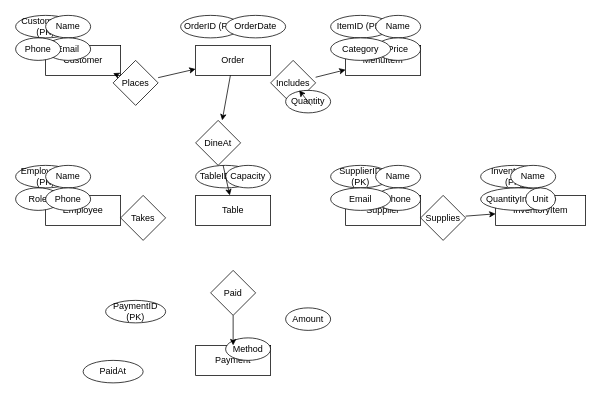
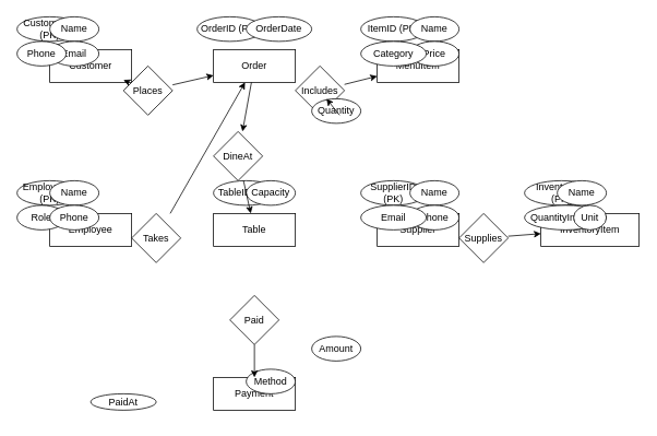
  <mxCell id="0" />
  <mxCell id="1" parent="0" />
  <mxCell id="2" value="Customer" style="shape=rectangle;whiteSpace=wrap;html=1;" vertex="1" parent="1"><mxGeometry x="60" y="60" width="100" height="40" as="geometry" /></mxCell>
  <mxCell id="3" value="Order" style="shape=rectangle;whiteSpace=wrap;html=1;" vertex="1" parent="1"><mxGeometry x="260" y="60" width="100" height="40" as="geometry" /></mxCell>
  <mxCell id="4" value="MenuItem" style="shape=rectangle;whiteSpace=wrap;html=1;" vertex="1" parent="1"><mxGeometry x="460" y="60" width="100" height="40" as="geometry" /></mxCell>
  <mxCell id="5" value="Employee" style="shape=rectangle;whiteSpace=wrap;html=1;" vertex="1" parent="1"><mxGeometry x="60" y="260" width="100" height="40" as="geometry" /></mxCell>
  <mxCell id="6" value="Table" style="shape=rectangle;whiteSpace=wrap;html=1;" vertex="1" parent="1"><mxGeometry x="260" y="260" width="100" height="40" as="geometry" /></mxCell>
  <mxCell id="7" value="Payment" style="shape=rectangle;whiteSpace=wrap;html=1;" vertex="1" parent="1"><mxGeometry x="260" y="460" width="100" height="40" as="geometry" /></mxCell>
  <mxCell id="8" value="Supplier" style="shape=rectangle;whiteSpace=wrap;html=1;" vertex="1" parent="1"><mxGeometry x="460" y="260" width="100" height="40" as="geometry" /></mxCell>
  <mxCell id="9" value="InventoryItem" style="shape=rectangle;whiteSpace=wrap;html=1;" vertex="1" parent="1"><mxGeometry x="660" y="260" width="120" height="40" as="geometry" /></mxCell>
  <mxCell id="10" value="CustomerID (PK)" style="shape=ellipse;whiteSpace=wrap;html=1;" vertex="1" parent="1"><mxGeometry x="20" y="20" width="80" height="30" as="geometry" /></mxCell>
  <mxCell id="11" value="Name" style="shape=ellipse;whiteSpace=wrap;html=1;" vertex="1" parent="1"><mxGeometry x="60" y="20" width="60" height="30" as="geometry" /></mxCell>
  <mxCell id="12" value="Email" style="shape=ellipse;whiteSpace=wrap;html=1;" vertex="1" parent="1"><mxGeometry x="60" y="50" width="60" height="30" as="geometry" /></mxCell>
  <mxCell id="13" value="Phone" style="shape=ellipse;whiteSpace=wrap;html=1;" vertex="1" parent="1"><mxGeometry x="20" y="50" width="60" height="30" as="geometry" /></mxCell>
  <mxCell id="14" value="OrderID (PK)" style="shape=ellipse;whiteSpace=wrap;html=1;" vertex="1" parent="1"><mxGeometry x="240" y="20" width="80" height="30" as="geometry" /></mxCell>
  <mxCell id="15" value="OrderDate" style="shape=ellipse;whiteSpace=wrap;html=1;" vertex="1" parent="1"><mxGeometry x="300" y="20" width="80" height="30" as="geometry" /></mxCell>
  <mxCell id="16" value="ItemID (PK)" style="shape=ellipse;whiteSpace=wrap;html=1;" vertex="1" parent="1"><mxGeometry x="440" y="20" width="80" height="30" as="geometry" /></mxCell>
  <mxCell id="17" value="Name" style="shape=ellipse;whiteSpace=wrap;html=1;" vertex="1" parent="1"><mxGeometry x="500" y="20" width="60" height="30" as="geometry" /></mxCell>
  <mxCell id="18" value="Price" style="shape=ellipse;whiteSpace=wrap;html=1;" vertex="1" parent="1"><mxGeometry x="500" y="50" width="60" height="30" as="geometry" /></mxCell>
  <mxCell id="19" value="Category" style="shape=ellipse;whiteSpace=wrap;html=1;" vertex="1" parent="1"><mxGeometry x="440" y="50" width="80" height="30" as="geometry" /></mxCell>
  <mxCell id="20" value="EmployeeID (PK)" style="shape=ellipse;whiteSpace=wrap;html=1;" vertex="1" parent="1"><mxGeometry x="20" y="220" width="80" height="30" as="geometry" /></mxCell>
  <mxCell id="21" value="Name" style="shape=ellipse;whiteSpace=wrap;html=1;" vertex="1" parent="1"><mxGeometry x="60" y="220" width="60" height="30" as="geometry" /></mxCell>
  <mxCell id="22" value="Role" style="shape=ellipse;whiteSpace=wrap;html=1;" vertex="1" parent="1"><mxGeometry x="20" y="250" width="60" height="30" as="geometry" /></mxCell>
  <mxCell id="23" value="Phone" style="shape=ellipse;whiteSpace=wrap;html=1;" vertex="1" parent="1"><mxGeometry x="60" y="250" width="60" height="30" as="geometry" /></mxCell>
  <mxCell id="24" value="TableID (PK)" style="shape=ellipse;whiteSpace=wrap;html=1;" vertex="1" parent="1"><mxGeometry x="260" y="220" width="80" height="30" as="geometry" /></mxCell>
  <mxCell id="25" value="Capacity" style="shape=ellipse;whiteSpace=wrap;html=1;" vertex="1" parent="1"><mxGeometry x="300" y="220" width="60" height="30" as="geometry" /></mxCell>
- <mxCell id="26" value="PaymentID (PK)" style="shape=ellipse;whiteSpace=wrap;html=1;" vertex="1" parent="1"><mxGeometry x="140" y="400" width="80" height="30" as="geometry" /></mxCell>
  <mxCell id="27" value="Amount" style="shape=ellipse;whiteSpace=wrap;html=1;" vertex="1" parent="1"><mxGeometry x="380" y="410" width="60" height="30" as="geometry" /></mxCell>
  <mxCell id="28" value="Method" style="shape=ellipse;whiteSpace=wrap;html=1;" vertex="1" parent="1"><mxGeometry x="300" y="450" width="60" height="30" as="geometry" /></mxCell>
- <mxCell id="29" value="PaidAt" style="shape=ellipse;whiteSpace=wrap;html=1;" vertex="1" parent="1"><mxGeometry x="110" y="480" width="80" height="30" as="geometry" /></mxCell>
+ <mxCell id="29" value="PaidAt" style="shape=ellipse;whiteSpace=wrap;html=1;" vertex="1" parent="1"><mxGeometry x="110" y="480" width="80" height="20" as="geometry" /></mxCell>
  <mxCell id="30" value="SupplierID (PK)" style="shape=ellipse;whiteSpace=wrap;html=1;" vertex="1" parent="1"><mxGeometry x="440" y="220" width="80" height="30" as="geometry" /></mxCell>
  <mxCell id="31" value="Name" style="shape=ellipse;whiteSpace=wrap;html=1;" vertex="1" parent="1"><mxGeometry x="500" y="220" width="60" height="30" as="geometry" /></mxCell>
  <mxCell id="32" value="Phone" style="shape=ellipse;whiteSpace=wrap;html=1;" vertex="1" parent="1"><mxGeometry x="500" y="250" width="60" height="30" as="geometry" /></mxCell>
  <mxCell id="33" value="Email" style="shape=ellipse;whiteSpace=wrap;html=1;" vertex="1" parent="1"><mxGeometry x="440" y="250" width="80" height="30" as="geometry" /></mxCell>
  <mxCell id="34" value="InventoryID (PK)" style="shape=ellipse;whiteSpace=wrap;html=1;" vertex="1" parent="1"><mxGeometry x="640" y="220" width="90" height="30" as="geometry" /></mxCell>
  <mxCell id="35" value="Name" style="shape=ellipse;whiteSpace=wrap;html=1;" vertex="1" parent="1"><mxGeometry x="680" y="220" width="60" height="30" as="geometry" /></mxCell>
  <mxCell id="36" value="QuantityInStock" style="shape=ellipse;whiteSpace=wrap;html=1;" vertex="1" parent="1"><mxGeometry x="640" y="250" width="100" height="30" as="geometry" /></mxCell>
  <mxCell id="37" value="Unit" style="shape=ellipse;whiteSpace=wrap;html=1;" vertex="1" parent="1"><mxGeometry x="700" y="250" width="40" height="30" as="geometry" /></mxCell>
  <mxCell id="38" value="Places" style="shape=rhombus;whiteSpace=wrap;html=1;" vertex="1" parent="1"><mxGeometry x="150" y="80" width="60" height="60" as="geometry" /></mxCell>
  <mxCell id="39" value="Includes" style="shape=rhombus;whiteSpace=wrap;html=1;" vertex="1" parent="1"><mxGeometry x="360" y="80" width="60" height="60" as="geometry" /></mxCell>
  <mxCell id="40" value="Takes" style="shape=rhombus;whiteSpace=wrap;html=1;" vertex="1" parent="1"><mxGeometry x="160" y="260" width="60" height="60" as="geometry" /></mxCell>
  <mxCell id="41" value="DineAt" style="shape=rhombus;whiteSpace=wrap;html=1;" vertex="1" parent="1"><mxGeometry x="260" y="160" width="60" height="60" as="geometry" /></mxCell>
  <mxCell id="42" value="Paid" style="shape=rhombus;whiteSpace=wrap;html=1;" vertex="1" parent="1"><mxGeometry x="280" y="360" width="60" height="60" as="geometry" /></mxCell>
  <mxCell id="43" value="Supplies" style="shape=rhombus;whiteSpace=wrap;html=1;" vertex="1" parent="1"><mxGeometry x="560" y="260" width="60" height="60" as="geometry" /></mxCell>
  <mxCell id="44" value="Quantity" style="shape=ellipse;whiteSpace=wrap;html=1;" vertex="1" parent="1"><mxGeometry x="380" y="120" width="60" height="30" as="geometry" /></mxCell>
  <mxCell id="45" edge="1" parent="1" source="2" target="38"><mxGeometry relative="1" as="geometry" /></mxCell>
  <mxCell id="46" edge="1" parent="1" source="38" target="3"><mxGeometry relative="1" as="geometry" /></mxCell>
  <mxCell id="47" edge="1" parent="1" source="3" target="39"><mxGeometry relative="1" as="geometry" /></mxCell>
  <mxCell id="48" edge="1" parent="1" source="39" target="4"><mxGeometry relative="1" as="geometry" /></mxCell>
  <mxCell id="49" edge="1" parent="1" source="39" target="44"><mxGeometry relative="1" as="geometry" /></mxCell>
  <mxCell id="50" edge="1" parent="1" source="5" target="40"><mxGeometry relative="1" as="geometry" /></mxCell>
+ <mxCell id="51" edge="1" parent="1" source="40" target="3"><mxGeometry relative="1" as="geometry" /></mxCell>
  <mxCell id="52" edge="1" parent="1" source="3" target="41"><mxGeometry relative="1" as="geometry" /></mxCell>
  <mxCell id="53" edge="1" parent="1" source="41" target="6"><mxGeometry relative="1" as="geometry" /></mxCell>
  <mxCell id="54" edge="1" parent="1" source="42" target="7"><mxGeometry relative="1" as="geometry" /></mxCell>
  <mxCell id="55" edge="1" parent="1" source="8" target="43"><mxGeometry relative="1" as="geometry" /></mxCell>
  <mxCell id="56" edge="1" parent="1" source="43" target="9"><mxGeometry relative="1" as="geometry" /></mxCell>
